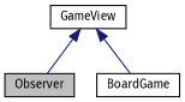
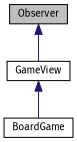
  digraph {
    fontname="Fira Sans"
    node [color=black fillcolor=white fontname="Fira Sans" fontsize=10 shape=record style=filled]
    edge [color=midnightblue dir=back fontname="Fira Sans" fontsize=10 labelfontname=Helvetica labelfontsize=10 style=solid]
    n1 [fillcolor=grey75 fontcolor=black height=0.2 label=Observer width=0.4]
    n2 [height=0.2 label=GameView width=0.4]
    n3 [height=0.2 label=BoardGame width=0.4]
-   n2 -> n1
+   n1 -> n2
    n2 -> n3
  }
